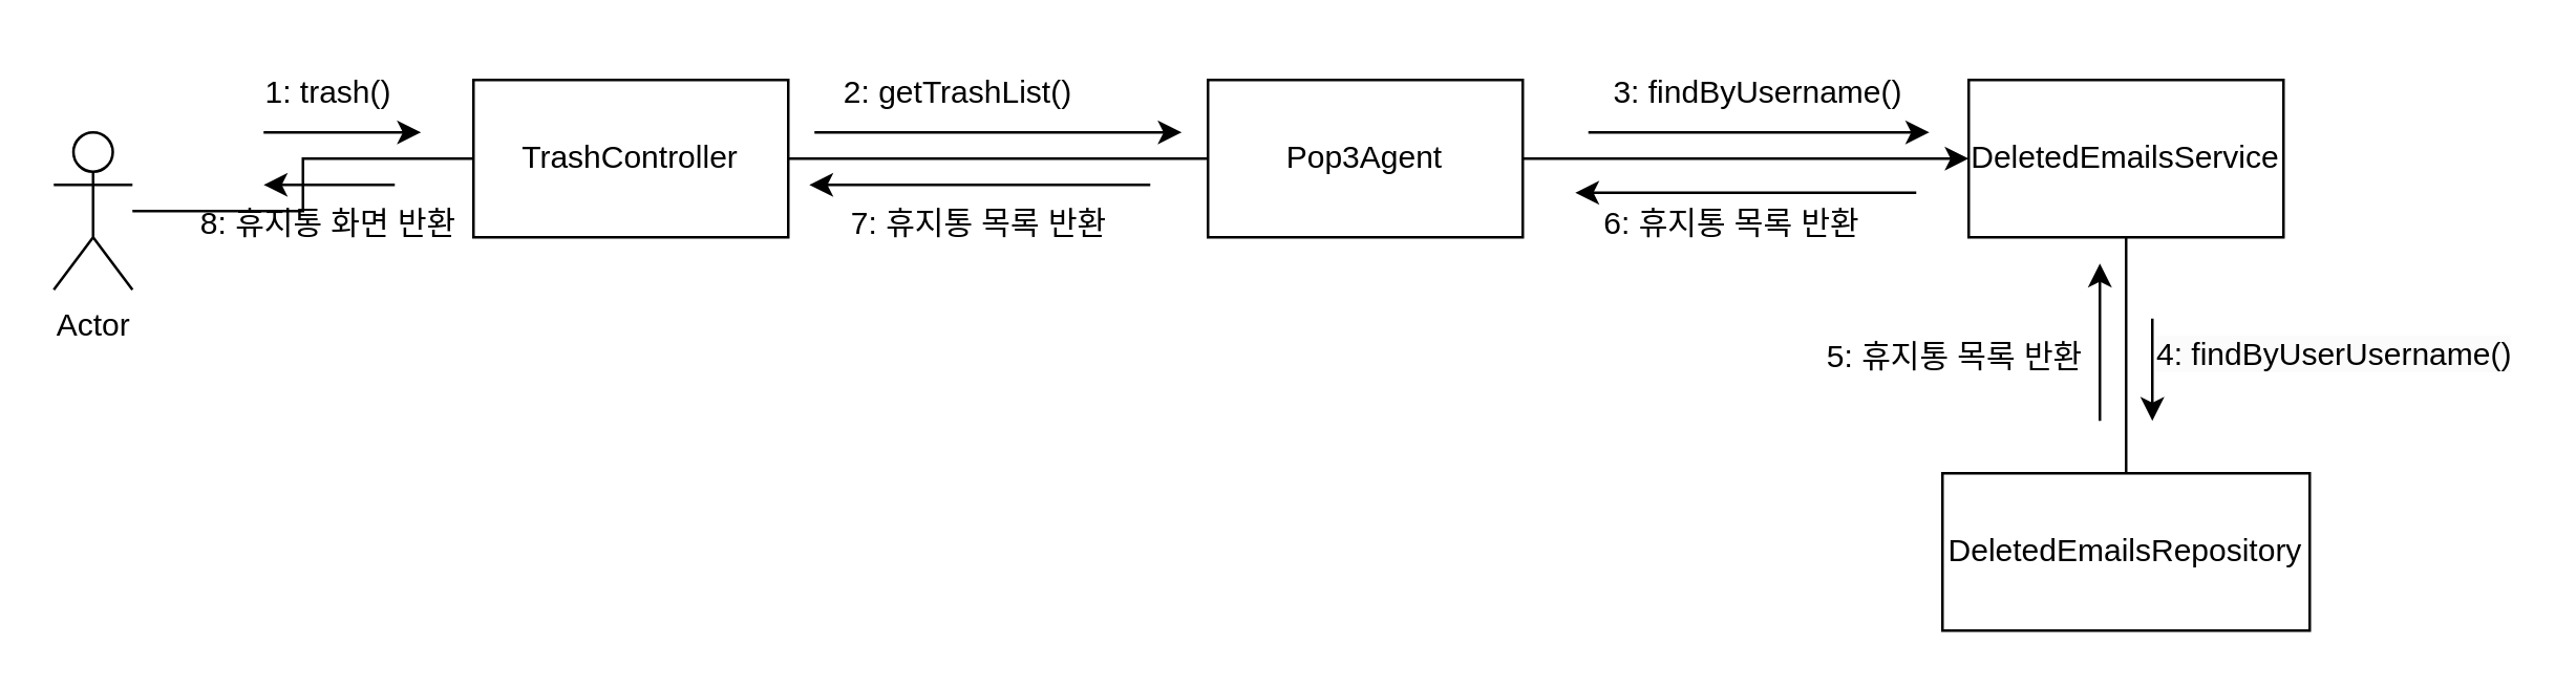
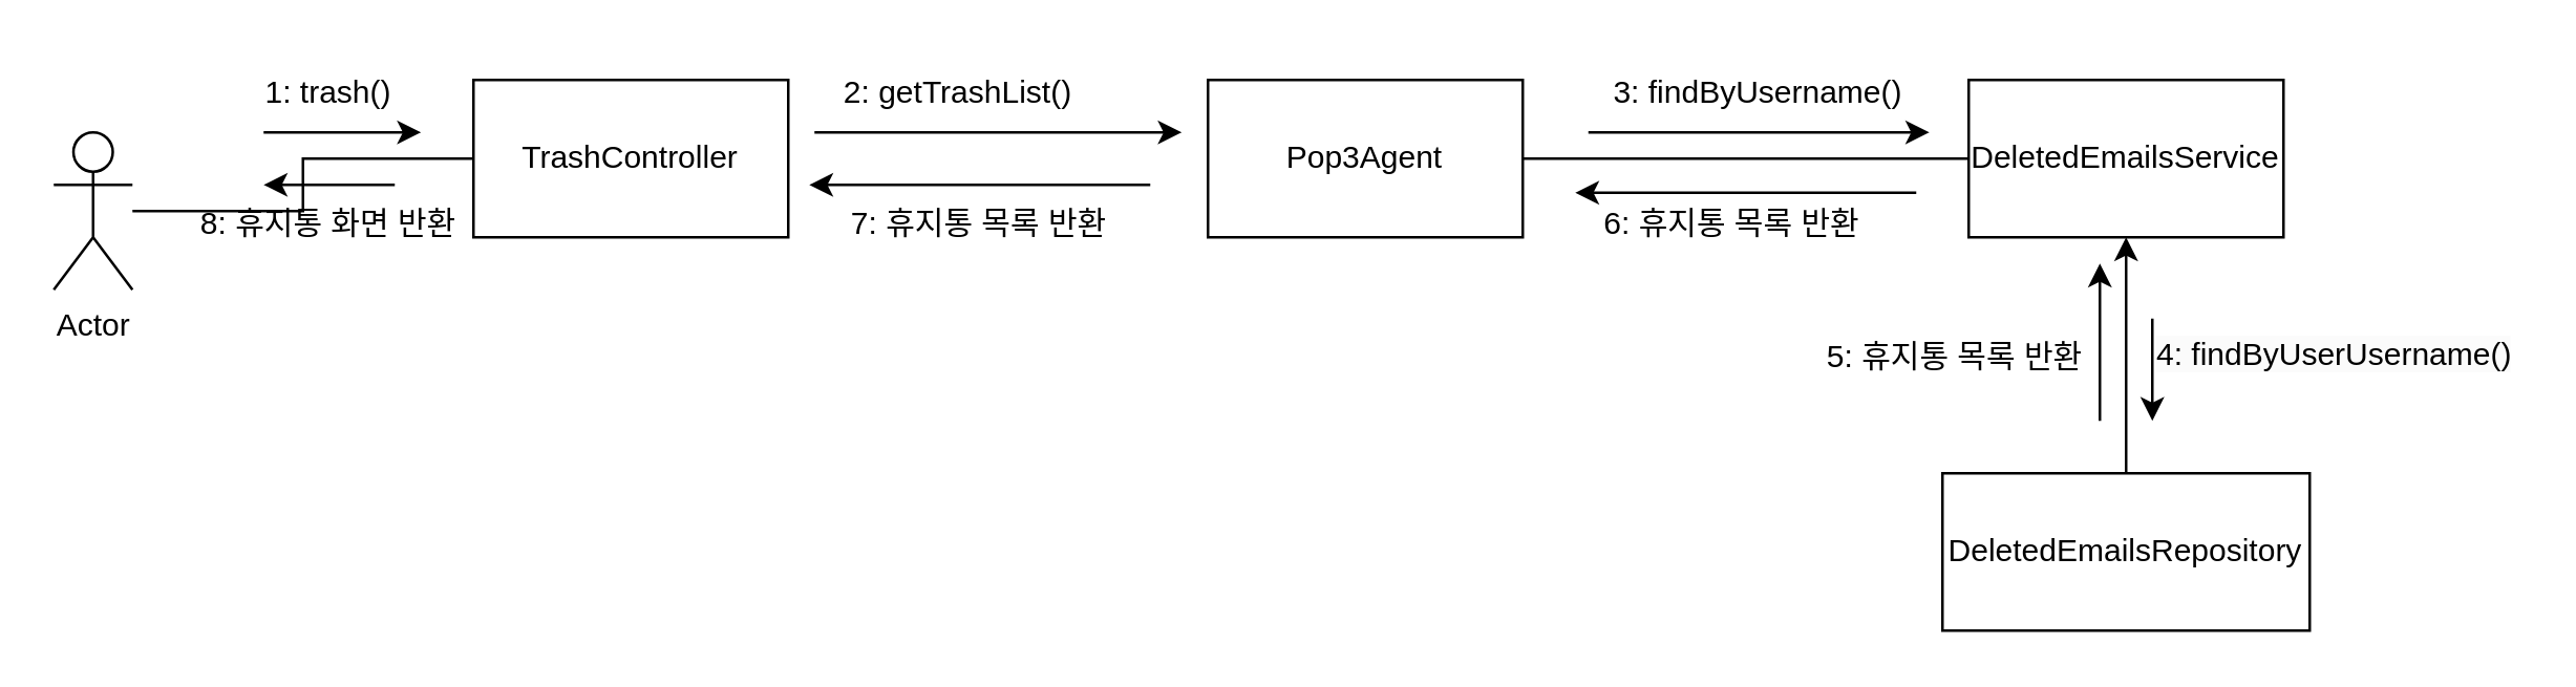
  <mxCell id="0" />
  <mxCell id="1" parent="0" />
- <mxCell id="2" style="edgeStyle=orthogonalEdgeStyle;rounded=0;orthogonalLoop=1;jettySize=auto;html=1;exitX=1;exitY=0.5;exitDx=0;exitDy=0;endArrow=none;endFill=0;" parent="1" source="4" target="5" edge="1"><mxGeometry relative="1" as="geometry" /></mxCell>
  <mxCell id="3" style="edgeStyle=orthogonalEdgeStyle;rounded=0;orthogonalLoop=1;jettySize=auto;html=1;exitX=0;exitY=0.5;exitDx=0;exitDy=0;endArrow=none;endFill=0;" edge="1" parent="1" source="4" target="22"><mxGeometry relative="1" as="geometry" /></mxCell>
  <mxCell id="4" value="TrashController" style="rounded=0;whiteSpace=wrap;html=1;" parent="1" vertex="1"><mxGeometry x="180" y="30" width="120" height="60" as="geometry" /></mxCell>
  <mxCell id="5" value="Pop3Agent" style="rounded=0;whiteSpace=wrap;html=1;" parent="1" vertex="1"><mxGeometry x="460" y="30" width="120" height="60" as="geometry" /></mxCell>
  <mxCell id="6" value="DeletedEmailsService" style="rounded=0;whiteSpace=wrap;html=1;" parent="1" vertex="1"><mxGeometry x="750" y="30" width="120" height="60" as="geometry" /></mxCell>
  <mxCell id="7" value="" style="endArrow=classic;html=1;rounded=0;" parent="1" edge="1"><mxGeometry width="50" height="50" relative="1" as="geometry"><mxPoint x="310" y="50" as="sourcePoint" /><mxPoint x="450" y="50" as="targetPoint" /></mxGeometry></mxCell>
  <mxCell id="8" value="1: trash()" style="text;html=1;align=center;verticalAlign=middle;whiteSpace=wrap;rounded=0;" parent="1" vertex="1"><mxGeometry x="70" y="20" width="110" height="30" as="geometry" /></mxCell>
  <mxCell id="9" value="3: findByUsername()" style="text;html=1;align=center;verticalAlign=middle;whiteSpace=wrap;rounded=0;" parent="1" vertex="1"><mxGeometry x="600" y="20" width="140" height="30" as="geometry" /></mxCell>
- <mxCell id="10" value="" style="endArrow=classic;html=1;rounded=0;entryX=0;entryY=0.5;entryDx=0;entryDy=0;exitX=1;exitY=0.5;exitDx=0;exitDy=0;" parent="1" source="5" target="6" edge="1"><mxGeometry width="50" height="50" relative="1" as="geometry"><mxPoint x="520" y="160" as="sourcePoint" /><mxPoint x="570" y="110" as="targetPoint" /><Array as="points"><mxPoint x="740" y="60" /></Array></mxGeometry></mxCell>
+ <mxCell id="10" value="" style="endArrow=none;html=1;rounded=0;entryX=0;entryY=0.5;entryDx=0;entryDy=0;exitX=1;exitY=0.5;exitDx=0;exitDy=0;" parent="1" source="5" target="6" edge="1"><mxGeometry width="50" height="50" relative="1" as="geometry"><mxPoint x="520" y="160" as="sourcePoint" /><mxPoint x="570" y="110" as="targetPoint" /><Array as="points"><mxPoint x="740" y="60" /></Array></mxGeometry></mxCell>
  <mxCell id="11" value="" style="endArrow=classic;html=1;rounded=0;" parent="1" edge="1"><mxGeometry width="50" height="50" relative="1" as="geometry"><mxPoint x="605" y="50" as="sourcePoint" /><mxPoint x="735" y="50" as="targetPoint" /></mxGeometry></mxCell>
  <mxCell id="12" value="" style="endArrow=classic;html=1;rounded=0;" parent="1" edge="1"><mxGeometry width="50" height="50" relative="1" as="geometry"><mxPoint x="730" y="73" as="sourcePoint" /><mxPoint x="600" y="73" as="targetPoint" /><Array as="points"><mxPoint x="680" y="73" /></Array></mxGeometry></mxCell>
  <mxCell id="13" value="6: 휴지통 목록 반환" style="text;html=1;align=center;verticalAlign=middle;whiteSpace=wrap;rounded=0;" parent="1" vertex="1"><mxGeometry x="540" y="70" width="240" height="30" as="geometry" /></mxCell>
  <mxCell id="14" value="" style="endArrow=classic;html=1;rounded=0;" parent="1" edge="1"><mxGeometry width="50" height="50" relative="1" as="geometry"><mxPoint x="438" y="70" as="sourcePoint" /><mxPoint x="308" y="70" as="targetPoint" /><Array as="points"><mxPoint x="388" y="70" /></Array></mxGeometry></mxCell>
  <mxCell id="15" value="7: 휴지통 목록 반환" style="text;html=1;align=center;verticalAlign=middle;whiteSpace=wrap;rounded=0;" parent="1" vertex="1"><mxGeometry x="253" y="70" width="240" height="30" as="geometry" /></mxCell>
  <mxCell id="16" value="DeletedEmailsRepository" style="rounded=0;whiteSpace=wrap;html=1;" parent="1" vertex="1"><mxGeometry x="740" y="180" width="140" height="60" as="geometry" /></mxCell>
- <mxCell id="17" value="" style="endArrow=none;html=1;rounded=0;entryX=0.5;entryY=1;entryDx=0;entryDy=0;exitX=0.5;exitY=0;exitDx=0;exitDy=0;" parent="1" source="16" target="6" edge="1"><mxGeometry width="50" height="50" relative="1" as="geometry"><mxPoint x="680" y="110" as="sourcePoint" /><mxPoint x="730" y="60" as="targetPoint" /></mxGeometry></mxCell>
+ <mxCell id="17" value="" style="endArrow=classic;html=1;rounded=0;entryX=0.5;entryY=1;entryDx=0;entryDy=0;exitX=0.5;exitY=0;exitDx=0;exitDy=0;" parent="1" source="16" target="6" edge="1"><mxGeometry width="50" height="50" relative="1" as="geometry"><mxPoint x="680" y="110" as="sourcePoint" /><mxPoint x="730" y="60" as="targetPoint" /></mxGeometry></mxCell>
  <mxCell id="18" value="&lt;span style=&quot;color: rgb(0, 0, 0); font-family: Helvetica; font-size: 12px; font-style: normal; font-variant-ligatures: normal; font-variant-caps: normal; font-weight: 400; letter-spacing: normal; orphans: 2; text-align: center; text-indent: 0px; text-transform: none; widows: 2; word-spacing: 0px; -webkit-text-stroke-width: 0px; white-space: normal; background-color: rgb(251, 251, 251); text-decoration-thickness: initial; text-decoration-style: initial; text-decoration-color: initial; display: inline !important; float: none;&quot;&gt;4: findByUserUsername()&lt;/span&gt;" style="text;whiteSpace=wrap;html=1;" parent="1" vertex="1"><mxGeometry x="820" y="121" width="140" height="40" as="geometry" /></mxCell>
  <mxCell id="19" value="" style="endArrow=classic;html=1;rounded=0;exitX=0;exitY=0;exitDx=0;exitDy=0;" parent="1" source="18" edge="1"><mxGeometry width="50" height="50" relative="1" as="geometry"><mxPoint x="590" y="100" as="sourcePoint" /><mxPoint x="820" y="160" as="targetPoint" /></mxGeometry></mxCell>
  <mxCell id="20" value="5: 휴지통 목록 반환" style="text;html=1;align=center;verticalAlign=middle;whiteSpace=wrap;rounded=0;" parent="1" vertex="1"><mxGeometry x="660" y="121" width="170" height="29" as="geometry" /></mxCell>
  <mxCell id="21" value="" style="endArrow=classic;html=1;rounded=0;" parent="1" edge="1"><mxGeometry width="50" height="50" relative="1" as="geometry"><mxPoint x="800" y="160" as="sourcePoint" /><mxPoint x="800" y="100" as="targetPoint" /><Array as="points"><mxPoint x="800" y="130" /></Array></mxGeometry></mxCell>
  <mxCell id="22" value="Actor" style="shape=umlActor;verticalLabelPosition=bottom;verticalAlign=top;html=1;outlineConnect=0;" vertex="1" parent="1"><mxGeometry x="20" y="50" width="30" height="60" as="geometry" /></mxCell>
  <mxCell id="23" value="2: getTrashList()" style="text;html=1;align=center;verticalAlign=middle;whiteSpace=wrap;rounded=0;" vertex="1" parent="1"><mxGeometry x="320" y="20" width="90" height="30" as="geometry" /></mxCell>
  <mxCell id="24" value="" style="endArrow=classic;html=1;rounded=0;" edge="1" parent="1"><mxGeometry width="50" height="50" relative="1" as="geometry"><mxPoint x="100" y="50" as="sourcePoint" /><mxPoint x="160" y="50" as="targetPoint" /></mxGeometry></mxCell>
  <mxCell id="25" value="" style="endArrow=classic;html=1;rounded=0;" edge="1" parent="1"><mxGeometry width="50" height="50" relative="1" as="geometry"><mxPoint x="150" y="70" as="sourcePoint" /><mxPoint x="100" y="70" as="targetPoint" /></mxGeometry></mxCell>
  <mxCell id="26" value="8: 휴지통 화면 반환" style="text;html=1;align=center;verticalAlign=middle;whiteSpace=wrap;rounded=0;" vertex="1" parent="1"><mxGeometry x="70" y="70" width="110" height="30" as="geometry" /></mxCell>
